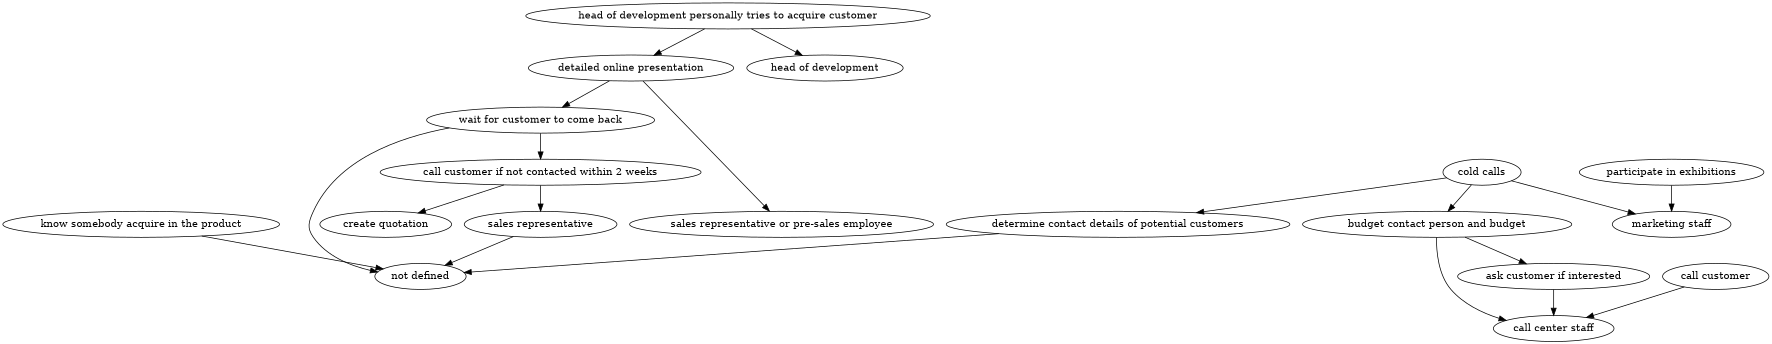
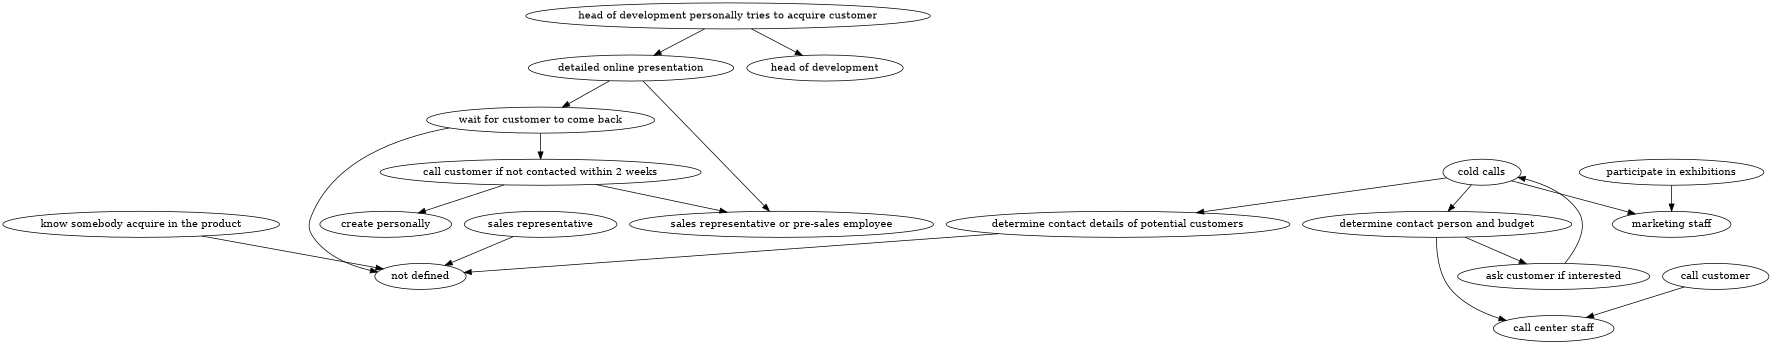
  strict digraph {
    edge [attrs="{'type': 'actor performer', 'label': 'actor performer'}"]
    "determine contact details of potential customers" [attrs="{'type': 'Activity', 'label': 'determine contact details of potential customers'}"]
    "not defined" [attrs="{'type': 'Actor', 'label': 'not defined'}"]
    "cold calls" [attrs="{'type': 'Activity', 'label': 'cold calls'}"]
-   "determine contact person and budget" [attrs="{'type': 'Activity', 'label': 'determine contact person and budget'}" label="budget contact person and budget"]
+   "determine contact person and budget" [attrs="{'type': 'Activity', 'label': 'determine contact person and budget'}"]
    "marketing staff" [attrs="{'type': 'Actor', 'label': 'marketing staff'}"]
    "call center staff" [attrs="{'type': 'Actor', 'label': 'call center staff'}"]
    "ask customer if interested" [attrs="{'type': 'Activity', 'label': 'ask customer if interested'}"]
    "participate in exhibitions" [attrs="{'type': 'Activity', 'label': 'participate in exhibitions'}"]
    n9 [attrs="{'type': 'Activity', 'label': 'know somebody interested in the product'}" label="know somebody acquire in the product"]
    "call customer" [attrs="{'type': 'Activity', 'label': 'call customer'}"]
    "head of development personally tries to acquire customer" [attrs="{'type': 'Activity', 'label': 'head of development personally tries to acquire customer'}"]
    "detailed online presentation" [attrs="{'type': 'Activity', 'label': 'detailed online presentation'}"]
    "head of development" [attrs="{'type': 'Actor', 'label': 'head of development'}"]
    "wait for customer to come back" [attrs="{'type': 'Activity', 'label': 'wait for customer to come back'}"]
    "sales representative or pre-sales employee" [attrs="{'type': 'Actor', 'label': 'sales representative or pre-sales employee'}"]
    "call customer if not contacted within 2 weeks" [attrs="{'type': 'Activity', 'label': 'call customer if not contacted within 2 weeks'}"]
-   "create quotation" [attrs="{'type': 'Activity', 'label': 'create quotation'}"]
+   "create quotation" [attrs="{'type': 'Activity', 'label': 'create quotation'}" label="create personally"]
    "sales representative" [attrs="{'type': 'Actor', 'label': 'sales representative'}"]
    "determine contact details of potential customers" -> "not defined"
    "cold calls" -> "determine contact details of potential customers" [attrs="{'type': 'flow', 'label': 'flow'}"]
    "cold calls" -> "determine contact person and budget" [attrs="{'type': 'flow', 'label': 'flow'}"]
    "cold calls" -> "marketing staff"
    "determine contact person and budget" -> "call center staff"
    "determine contact person and budget" -> "ask customer if interested" [attrs="{'type': 'flow', 'label': 'flow'}"]
-   "ask customer if interested" -> "call center staff"
+   "ask customer if interested" -> "cold calls"
    "participate in exhibitions" -> "marketing staff"
    n9 -> "not defined"
    "call customer" -> "call center staff"
    "head of development personally tries to acquire customer" -> "detailed online presentation" [attrs="{'type': 'flow', 'label': 'flow'}"]
    "head of development personally tries to acquire customer" -> "head of development"
    "detailed online presentation" -> "wait for customer to come back" [attrs="{'type': 'flow', 'label': 'flow'}"]
    "detailed online presentation" -> "sales representative or pre-sales employee"
    "wait for customer to come back" -> "not defined"
    "wait for customer to come back" -> "call customer if not contacted within 2 weeks" [attrs="{'type': 'flow', 'label': 'flow'}"]
    "call customer if not contacted within 2 weeks" -> "create quotation" [attrs="{'type': 'flow', 'label': 'flow'}"]
-   "call customer if not contacted within 2 weeks" -> "sales representative"
+   "call customer if not contacted within 2 weeks" -> "sales representative or pre-sales employee"
    "sales representative" -> "not defined"
  }
